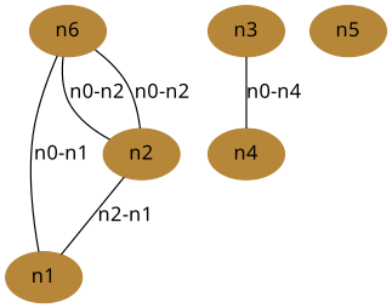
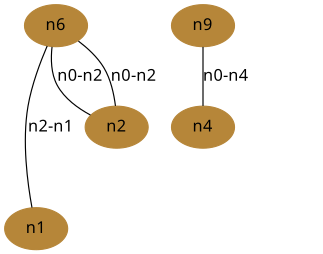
  graph {
    fontname="Noto Sans"
    node [color="#B68639" fontname="Noto Sans" style=filled]
    edge [fontname="Noto Sans"]
    n1 [label=n6]
    n2 [label=n1]
    n3 [label=n2]
-   n4 [label=n3]
+   n4 [label=n9]
    n5 [label=n4]
-   n6 [label=n5]
-   n1 -- n2 [label="n0-n1"]
+   n1 -- n2 [label="n2-n1"]
    n1 -- n3 [label="n0-n2"]
    n1 -- n3 [label="n0-n2"]
-   n3 -- n2 [label="n2-n1"]
    n4 -- n5 [label="n0-n4"]
  }
